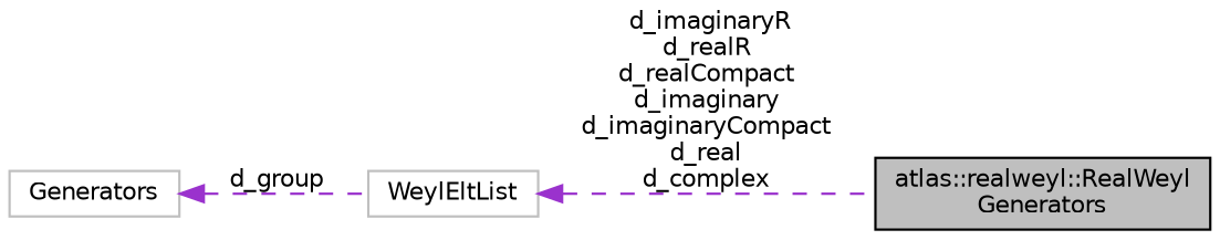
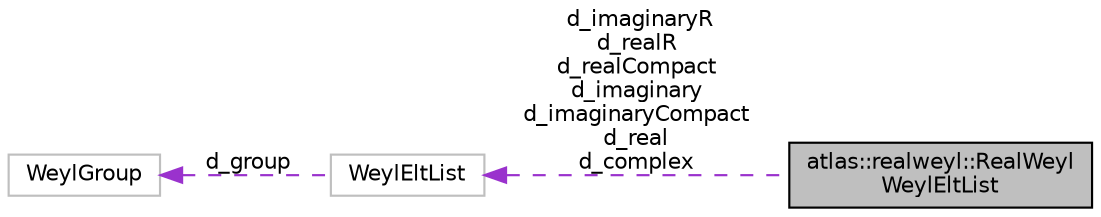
  digraph {
    rankdir=LR
    node [color=grey75 fillcolor=white fontname=Helvetica fontsize=10 shape=record style=filled]
    edge [color=darkorchid3 dir=back fontname=Helvetica fontsize=10 labelfontname=Helvetica labelfontsize=10 style=dashed]
-   n1 [color=black fillcolor=grey75 fontcolor=black height=0.2 label="atlas::realweyl::RealWeyl\lGenerators" width=0.4]
+   n1 [color=black fillcolor=grey75 fontcolor=black height=0.2 label="atlas::realweyl::RealWeyl\lWeylEltList" width=0.4]
    n2 [height=0.2 label=WeylEltList width=0.4]
-   n3 [height=0.2 label=Generators width=0.4]
+   n3 [height=0.2 label=WeylGroup width=0.4]
    n2 -> n1 [label=" d_imaginaryR\nd_realR\nd_realCompact\nd_imaginary\nd_imaginaryCompact\nd_real\nd_complex"]
    n3 -> n2 [label=" d_group"]
  }
